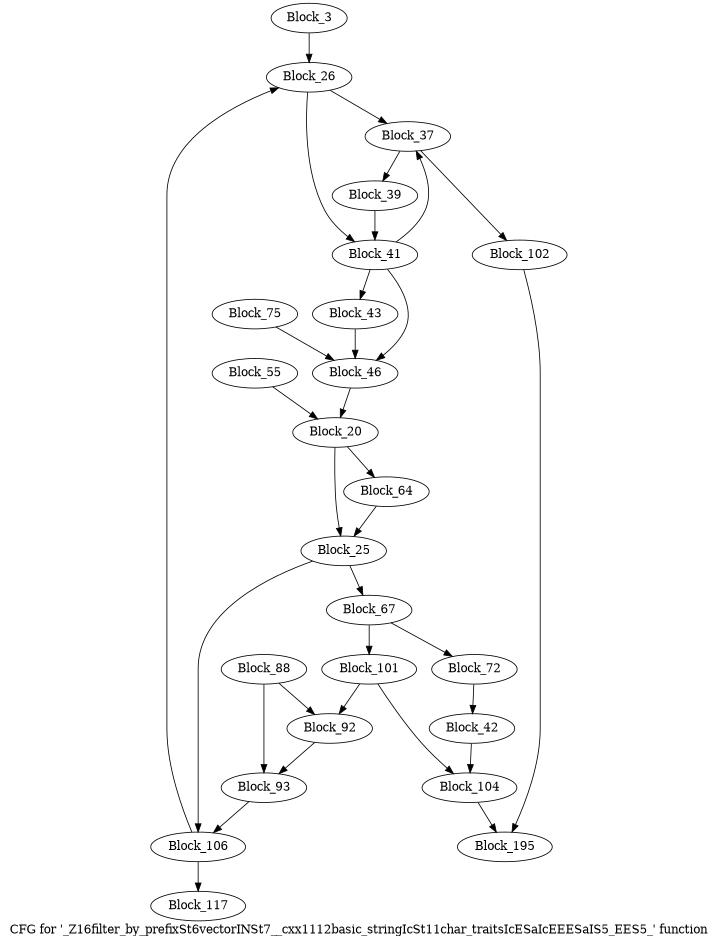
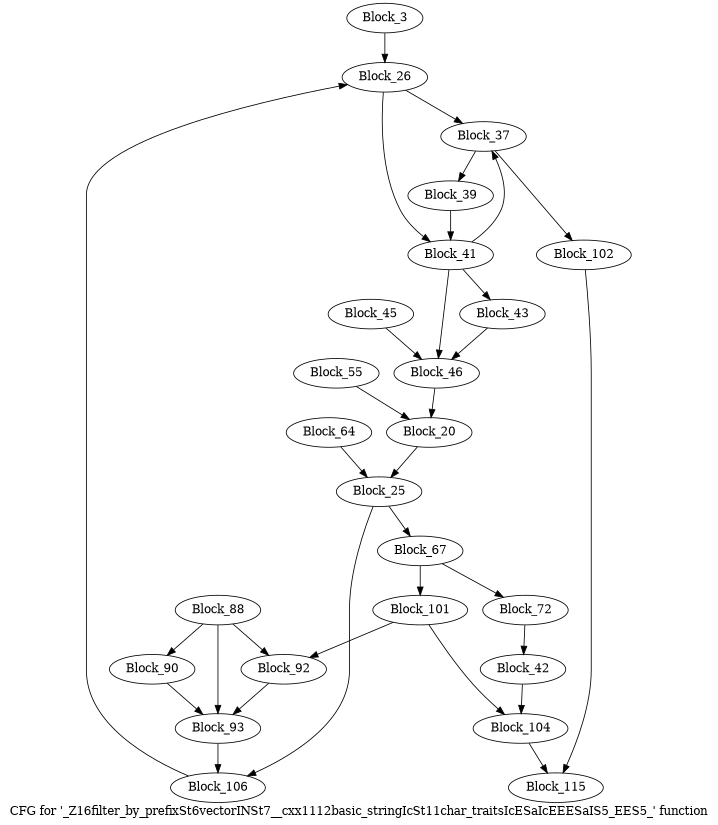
  digraph {
    label="CFG for '_Z16filter_by_prefixSt6vectorINSt7__cxx1112basic_stringIcSt11char_traitsIcESaIcEEESaIS5_EES5_' function"
    n1 [label=Block_3]
    n2 [label=Block_26]
-   n3 [label=Block_117]
    n4 [label=Block_37]
    n5 [label=Block_41]
    n6 [label=Block_39]
    n7 [label=Block_102]
    n8 [label=Block_43]
    n9 [label=Block_46]
-   n10 [label=Block_195]
-   n11 [label=Block_75]
+   n10 [label=Block_115]
+   n11 [label=Block_45]
    n12 [label=Block_20]
    n13 [label=Block_25]
    n14 [label=Block_64]
    n15 [label=Block_55]
    n16 [label=Block_67]
    n17 [label=Block_106]
    n18 [label=Block_101]
    n19 [label=Block_72]
    n20 [label=Block_104]
    n21 [label=Block_92]
    n22 [label=Block_42]
    n23 [label=Block_88]
+   n24 [label=Block_90]
    n25 [label=Block_93]
    n1 -> n2 [tailport=s1]
    n2 -> n4 [tailport=s0]
    n2 -> n5 [tailport=s1]
    n4 -> n6
    n4 -> n7
    n5 -> n4 [tailport=s0]
    n5 -> n8 [tailport=s1]
    n5 -> n9 [tailport=s2]
    n6 -> n5
    n7 -> n10
    n8 -> n9
    n9 -> n12 [tailport=s1]
    n11 -> n9
    n12 -> n13 [tailport=s0]
-   n12 -> n14 [tailport=s1]
    n13 -> n16 [tailport=s0]
    n13 -> n17 [tailport=s1]
    n14 -> n13
    n15 -> n12
    n16 -> n18 [tailport=s0]
    n16 -> n19 [tailport=s1]
    n17 -> n2 [tailport=s0]
-   n17 -> n3 [tailport=s1]
    n18 -> n20
    n18 -> n21
    n19 -> n22 [tailport=s0]
    n20 -> n10
    n21 -> n25
    n22 -> n20
    n23 -> n21 [tailport=s0]
+   n23 -> n24 [tailport=s1]
    n23 -> n25 [tailport=s2]
+   n24 -> n25
    n25 -> n17
  }
